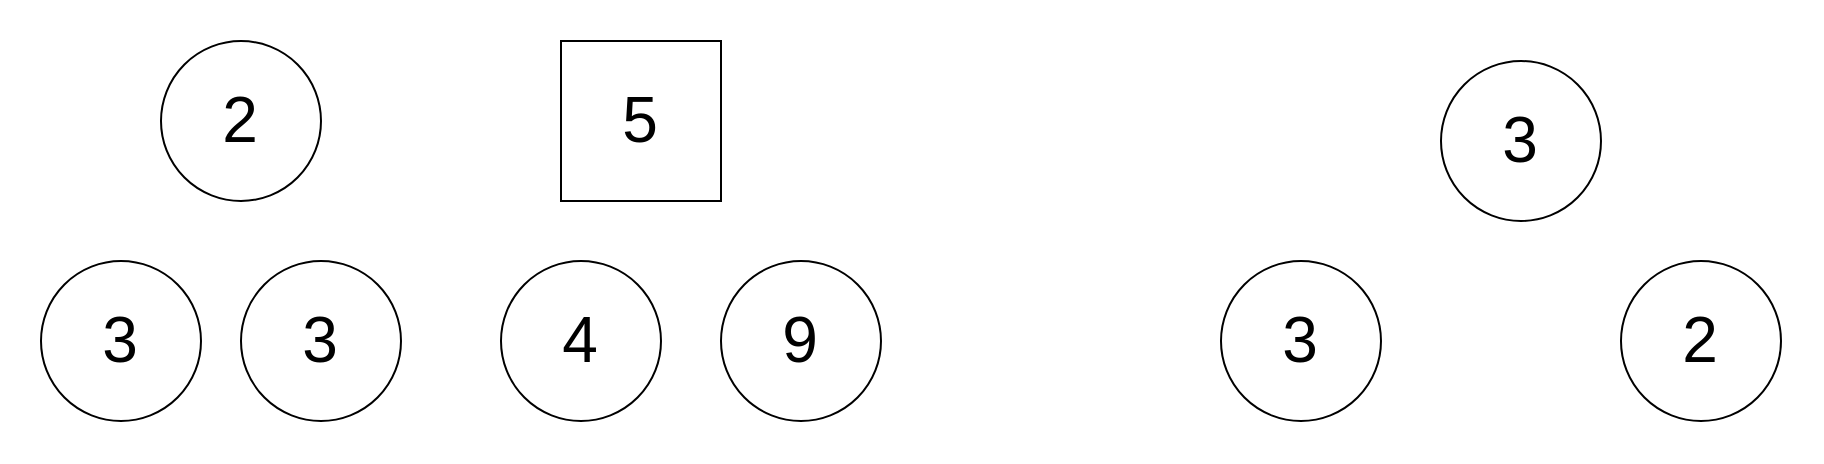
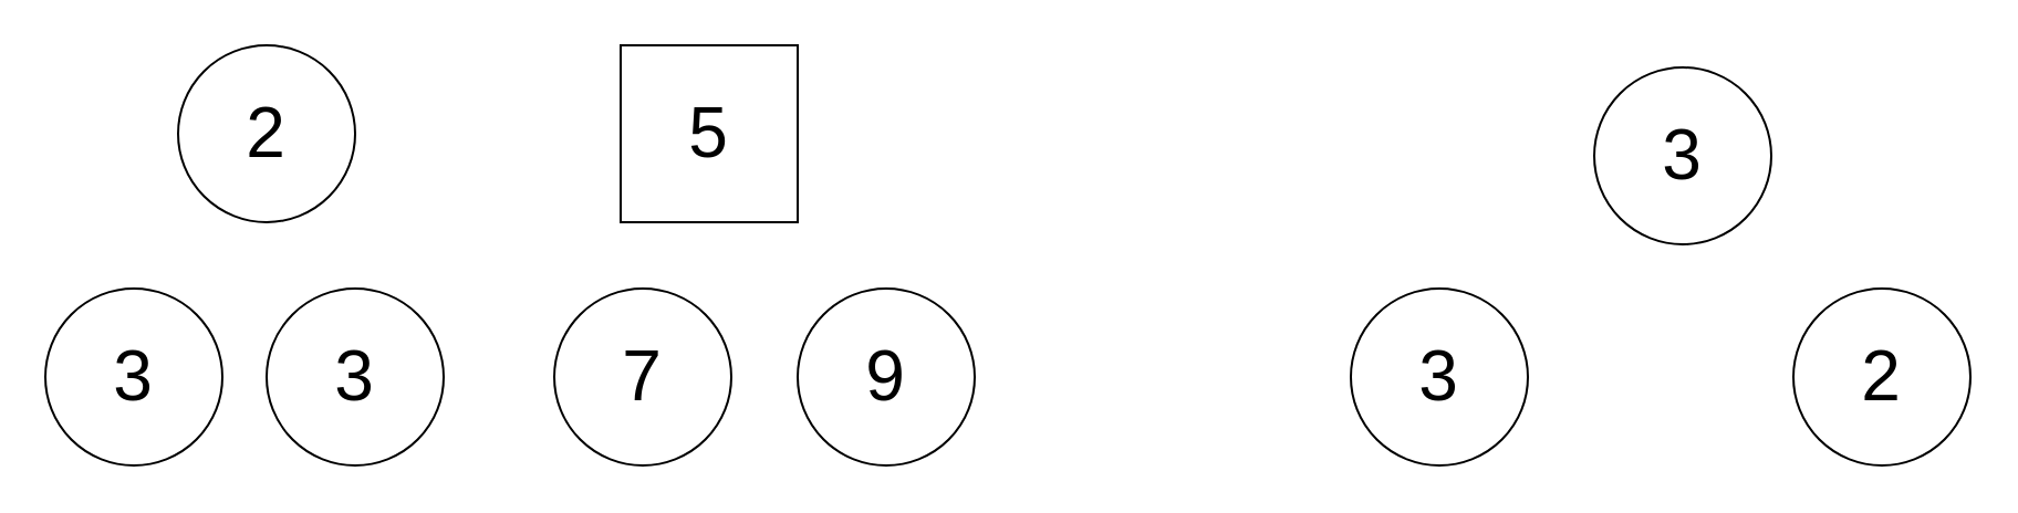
  <mxCell id="0" />
  <mxCell id="1" parent="0" />
  <mxCell id="2" value="5" style="whiteSpace=wrap;html=1;aspect=fixed;fontSize=32;rounded=0;" vertex="1" parent="1"><mxGeometry x="280" y="20" width="80" height="80" as="geometry" /></mxCell>
  <mxCell id="3" value="2" style="ellipse;whiteSpace=wrap;html=1;aspect=fixed;fontSize=32;" vertex="1" parent="1"><mxGeometry x="80" y="20" width="80" height="80" as="geometry" /></mxCell>
  <mxCell id="4" value="3" style="ellipse;whiteSpace=wrap;html=1;aspect=fixed;fontSize=32;" vertex="1" parent="1"><mxGeometry x="20" y="130" width="80" height="80" as="geometry" /></mxCell>
  <mxCell id="5" value="3" style="ellipse;whiteSpace=wrap;html=1;aspect=fixed;fontSize=32;" vertex="1" parent="1"><mxGeometry y="130" width="80" height="80" as="geometry" x="120" /></mxCell>
- <mxCell id="6" value="4" style="ellipse;whiteSpace=wrap;html=1;aspect=fixed;fontSize=32;" vertex="1" parent="1"><mxGeometry x="250" y="130" width="80" height="80" as="geometry" /></mxCell>
+ <mxCell id="6" value="7" style="ellipse;whiteSpace=wrap;html=1;aspect=fixed;fontSize=32;" vertex="1" parent="1"><mxGeometry x="250" y="130" width="80" height="80" as="geometry" /></mxCell>
  <mxCell id="7" value="9" style="ellipse;whiteSpace=wrap;html=1;aspect=fixed;fontSize=32;" vertex="1" parent="1"><mxGeometry x="360" y="130" width="80" height="80" as="geometry" /></mxCell>
  <mxCell id="8" value="3" style="ellipse;whiteSpace=wrap;html=1;aspect=fixed;fontSize=32;" vertex="1" parent="1"><mxGeometry x="720" y="30" width="80" height="80" as="geometry" /></mxCell>
  <mxCell id="9" value="2" style="ellipse;whiteSpace=wrap;html=1;aspect=fixed;fontSize=32;" vertex="1" parent="1"><mxGeometry x="810" y="130" width="80" height="80" as="geometry" /></mxCell>
  <mxCell id="10" value="3" style="ellipse;whiteSpace=wrap;html=1;aspect=fixed;fontSize=32;" vertex="1" parent="1"><mxGeometry x="610" y="130" width="80" height="80" as="geometry" /></mxCell>
